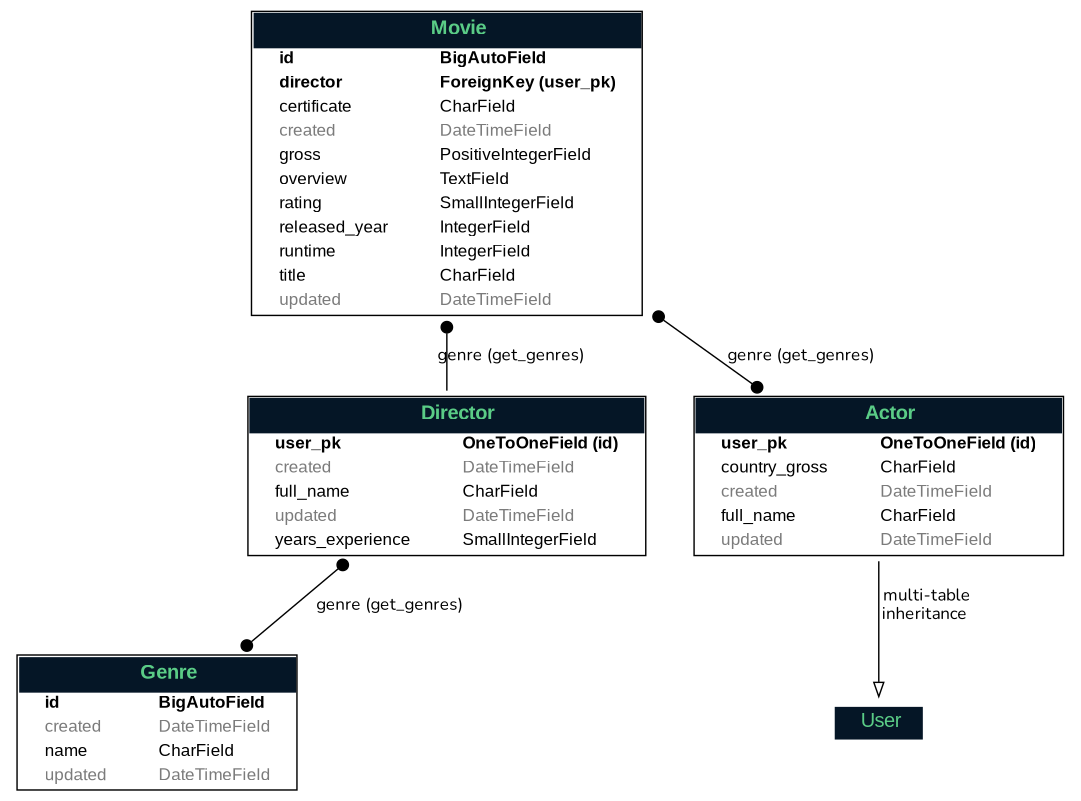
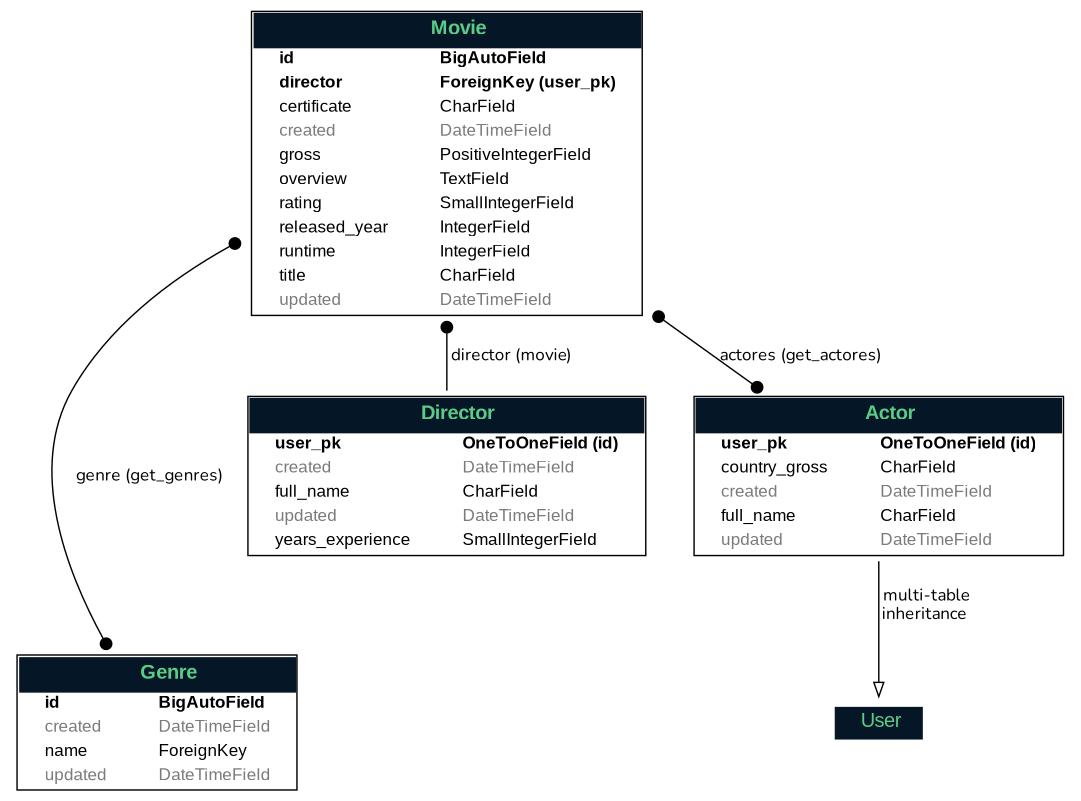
  digraph {
    fontname=Nunito
    fontsize=12
    rankdir=TB
    splines=true
    node [fontname=Nunito fontsize=12 shape=plaintext]
    edge [arrowhead=dot arrowtail=dot dir=both fontname=Nunito fontsize=12]
-   n1 [label=<     <TABLE BGCOLOR="white" BORDER="1" CELLBORDER="0" CELLSPACING="0">     <TR><TD COLSPAN="2" CELLPADDING="5" ALIGN="CENTER" BGCOLOR="#051626">     <FONT FACE="Arial" COLOR="#5acc86" POINT-SIZE="14"><B>     Genre     </B></FONT></TD></TR>       <TR><TD ALIGN="LEFT" BORDER="0">     <FONT FACE="Arial"><B>id</B></FONT>     </TD><TD ALIGN="LEFT">     <FONT FACE="Arial"><B>BigAutoField</B></FONT>     </TD></TR>        <TR><TD ALIGN="LEFT" BORDER="0">     <FONT COLOR="#7B7B7B" FACE="Arial">created</FONT>     </TD><TD ALIGN="LEFT">     <FONT COLOR="#7B7B7B" FACE="Arial">DateTimeField</FONT>     </TD></TR>        <TR><TD ALIGN="LEFT" BORDER="0">     <FONT FACE="Arial">name</FONT>     </TD><TD ALIGN="LEFT">     <FONT FACE="Arial">CharField</FONT>     </TD></TR>        <TR><TD ALIGN="LEFT" BORDER="0">     <FONT COLOR="#7B7B7B" FACE="Arial">updated</FONT>     </TD><TD ALIGN="LEFT">     <FONT COLOR="#7B7B7B" FACE="Arial">DateTimeField</FONT>     </TD></TR>       </TABLE>     >]
+   n1 [label=<     <TABLE BGCOLOR="white" BORDER="1" CELLBORDER="0" CELLSPACING="0">     <TR><TD COLSPAN="2" CELLPADDING="5" ALIGN="CENTER" BGCOLOR="#051626">     <FONT FACE="Arial" COLOR="#5acc86" POINT-SIZE="14"><B>     Genre     </B></FONT></TD></TR>       <TR><TD ALIGN="LEFT" BORDER="0">     <FONT FACE="Arial"><B>id</B></FONT>     </TD><TD ALIGN="LEFT">     <FONT FACE="Arial"><B>BigAutoField</B></FONT>     </TD></TR>        <TR><TD ALIGN="LEFT" BORDER="0">     <FONT COLOR="#7B7B7B" FACE="Arial">created</FONT>     </TD><TD ALIGN="LEFT">     <FONT COLOR="#7B7B7B" FACE="Arial">DateTimeField</FONT>     </TD></TR>        <TR><TD ALIGN="LEFT" BORDER="0">     <FONT FACE="Arial">name</FONT>     </TD><TD ALIGN="LEFT">     <FONT FACE="Arial">ForeignKey</FONT>     </TD></TR>        <TR><TD ALIGN="LEFT" BORDER="0">     <FONT COLOR="#7B7B7B" FACE="Arial">updated</FONT>     </TD><TD ALIGN="LEFT">     <FONT COLOR="#7B7B7B" FACE="Arial">DateTimeField</FONT>     </TD></TR>       </TABLE>     >]
    n2 [label=<     <TABLE BGCOLOR="white" BORDER="1" CELLBORDER="0" CELLSPACING="0">     <TR><TD COLSPAN="2" CELLPADDING="5" ALIGN="CENTER" BGCOLOR="#051626">     <FONT FACE="Arial" COLOR="#5acc86" POINT-SIZE="14"><B>     Director     </B></FONT></TD></TR>       <TR><TD ALIGN="LEFT" BORDER="0">     <FONT FACE="Arial"><B>user_pk</B></FONT>     </TD><TD ALIGN="LEFT">     <FONT FACE="Arial"><B>OneToOneField (id)</B></FONT>     </TD></TR>        <TR><TD ALIGN="LEFT" BORDER="0">     <FONT COLOR="#7B7B7B" FACE="Arial">created</FONT>     </TD><TD ALIGN="LEFT">     <FONT COLOR="#7B7B7B" FACE="Arial">DateTimeField</FONT>     </TD></TR>        <TR><TD ALIGN="LEFT" BORDER="0">     <FONT FACE="Arial">full_name</FONT>     </TD><TD ALIGN="LEFT">     <FONT FACE="Arial">CharField</FONT>     </TD></TR>        <TR><TD ALIGN="LEFT" BORDER="0">     <FONT COLOR="#7B7B7B" FACE="Arial">updated</FONT>     </TD><TD ALIGN="LEFT">     <FONT COLOR="#7B7B7B" FACE="Arial">DateTimeField</FONT>     </TD></TR>        <TR><TD ALIGN="LEFT" BORDER="0">     <FONT FACE="Arial">years_experience</FONT>     </TD><TD ALIGN="LEFT">     <FONT FACE="Arial">SmallIntegerField</FONT>     </TD></TR>       </TABLE>     >]
    n3 [label=<   <TABLE BGCOLOR="white" BORDER="0" CELLBORDER="0" CELLSPACING="0">   <TR><TD COLSPAN="2" CELLPADDING="4" ALIGN="CENTER" BGCOLOR="#051626">   <FONT FACE="Arial" POINT-SIZE="14" COLOR="#5acc86"> User</FONT>   </TD></TR>   </TABLE>   >]
    n4 [label=<     <TABLE BGCOLOR="white" BORDER="1" CELLBORDER="0" CELLSPACING="0">     <TR><TD COLSPAN="2" CELLPADDING="5" ALIGN="CENTER" BGCOLOR="#051626">     <FONT FACE="Arial" COLOR="#5acc86" POINT-SIZE="14"><B>     Actor     </B></FONT></TD></TR>       <TR><TD ALIGN="LEFT" BORDER="0">     <FONT FACE="Arial"><B>user_pk</B></FONT>     </TD><TD ALIGN="LEFT">     <FONT FACE="Arial"><B>OneToOneField (id)</B></FONT>     </TD></TR>        <TR><TD ALIGN="LEFT" BORDER="0">     <FONT FACE="Arial">country_gross</FONT>     </TD><TD ALIGN="LEFT">     <FONT FACE="Arial">CharField</FONT>     </TD></TR>        <TR><TD ALIGN="LEFT" BORDER="0">     <FONT COLOR="#7B7B7B" FACE="Arial">created</FONT>     </TD><TD ALIGN="LEFT">     <FONT COLOR="#7B7B7B" FACE="Arial">DateTimeField</FONT>     </TD></TR>        <TR><TD ALIGN="LEFT" BORDER="0">     <FONT FACE="Arial">full_name</FONT>     </TD><TD ALIGN="LEFT">     <FONT FACE="Arial">CharField</FONT>     </TD></TR>        <TR><TD ALIGN="LEFT" BORDER="0">     <FONT COLOR="#7B7B7B" FACE="Arial">updated</FONT>     </TD><TD ALIGN="LEFT">     <FONT COLOR="#7B7B7B" FACE="Arial">DateTimeField</FONT>     </TD></TR>       </TABLE>     >]
    n5 [label=<     <TABLE BGCOLOR="white" BORDER="1" CELLBORDER="0" CELLSPACING="0">     <TR><TD COLSPAN="2" CELLPADDING="5" ALIGN="CENTER" BGCOLOR="#051626">     <FONT FACE="Arial" COLOR="#5acc86" POINT-SIZE="14"><B>     Movie     </B></FONT></TD></TR>       <TR><TD ALIGN="LEFT" BORDER="0">     <FONT FACE="Arial"><B>id</B></FONT>     </TD><TD ALIGN="LEFT">     <FONT FACE="Arial"><B>BigAutoField</B></FONT>     </TD></TR>        <TR><TD ALIGN="LEFT" BORDER="0">     <FONT FACE="Arial"><B>director</B></FONT>     </TD><TD ALIGN="LEFT">     <FONT FACE="Arial"><B>ForeignKey (user_pk)</B></FONT>     </TD></TR>        <TR><TD ALIGN="LEFT" BORDER="0">     <FONT FACE="Arial">certificate</FONT>     </TD><TD ALIGN="LEFT">     <FONT FACE="Arial">CharField</FONT>     </TD></TR>        <TR><TD ALIGN="LEFT" BORDER="0">     <FONT COLOR="#7B7B7B" FACE="Arial">created</FONT>     </TD><TD ALIGN="LEFT">     <FONT COLOR="#7B7B7B" FACE="Arial">DateTimeField</FONT>     </TD></TR>        <TR><TD ALIGN="LEFT" BORDER="0">     <FONT FACE="Arial">gross</FONT>     </TD><TD ALIGN="LEFT">     <FONT FACE="Arial">PositiveIntegerField</FONT>     </TD></TR>        <TR><TD ALIGN="LEFT" BORDER="0">     <FONT FACE="Arial">overview</FONT>     </TD><TD ALIGN="LEFT">     <FONT FACE="Arial">TextField</FONT>     </TD></TR>        <TR><TD ALIGN="LEFT" BORDER="0">     <FONT FACE="Arial">rating</FONT>     </TD><TD ALIGN="LEFT">     <FONT FACE="Arial">SmallIntegerField</FONT>     </TD></TR>        <TR><TD ALIGN="LEFT" BORDER="0">     <FONT FACE="Arial">released_year</FONT>     </TD><TD ALIGN="LEFT">     <FONT FACE="Arial">IntegerField</FONT>     </TD></TR>        <TR><TD ALIGN="LEFT" BORDER="0">     <FONT FACE="Arial">runtime</FONT>     </TD><TD ALIGN="LEFT">     <FONT FACE="Arial">IntegerField</FONT>     </TD></TR>        <TR><TD ALIGN="LEFT" BORDER="0">     <FONT FACE="Arial">title</FONT>     </TD><TD ALIGN="LEFT">     <FONT FACE="Arial">CharField</FONT>     </TD></TR>        <TR><TD ALIGN="LEFT" BORDER="0">     <FONT COLOR="#7B7B7B" FACE="Arial">updated</FONT>     </TD><TD ALIGN="LEFT">     <FONT COLOR="#7B7B7B" FACE="Arial">DateTimeField</FONT>     </TD></TR>       </TABLE>     >]
    n4 -> n3 [arrowhead=empty arrowtail=none label=" multi-table\ninheritance"]
-   n2 -> n1 [label=" genre (get_genres)"]
-   n5 -> n2 [arrowhead=none label=" genre (get_genres)"]
-   n5 -> n4 [label=" genre (get_genres)"]
+   n5 -> n1 [label=" genre (get_genres)"]
+   n5 -> n2 [arrowhead=none label=" director (movie)"]
+   n5 -> n4 [label=" actores (get_actores)"]
  }
